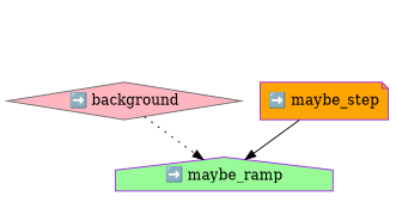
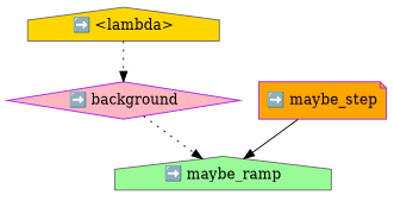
  digraph {
    node [color=gray40 shape=house style=filled]
    edge [style=dotted]
-   n2 [fillcolor=lightpink label="➡️ background" shape=diamond]
-   n3 [color=purple fillcolor=palegreen label="➡️ maybe_ramp"]
+   n1 [fillcolor=gold label="➡️ <lambda>"]
+   n2 [color=purple fillcolor=lightpink label="➡️ background" shape=diamond]
+   n3 [fillcolor=palegreen label="➡️ maybe_ramp"]
    n4 [color=purple fillcolor=orange label="➡️ maybe_step" shape=note]
+   n1 -> n2
    n2 -> n3
    n4 -> n3 [style=solid]
  }
